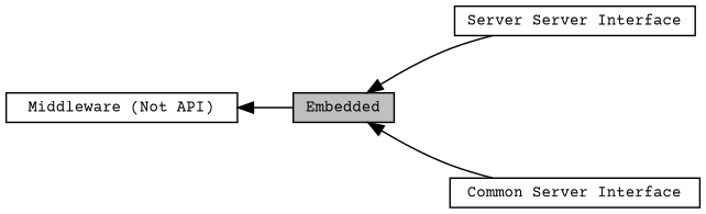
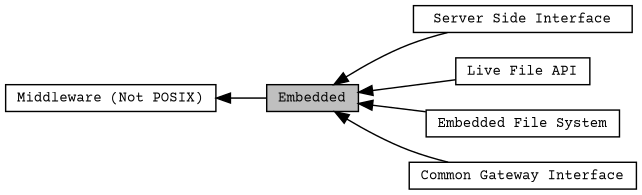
  digraph {
    fontname="Courier Prime"
    rankdir=LR
    node [color=black fillcolor=white fontname="Courier Prime" fontsize=10 shape=box style=filled]
    edge [dir=back fontname="Courier Prime" fontsize=10 labelfontname=Helvetica labelfontsize=10 shape=plaintext style=solid]
    n1 [fillcolor=grey75 fontcolor=black height=0.2 label=Embedded width=0.4]
-   n2 [height=0.2 label="Server Server Interface" width=0.4]
-   n5 [height=0.2 label="Common Server Interface" width=0.4]
-   n6 [height=0.2 label="Middleware (Not API)" width=0.4]
+   n2 [height=0.2 label="Server Side Interface" width=0.4]
+   n3 [height=0.2 label="Live File API" width=0.4]
+   n4 [height=0.2 label="Embedded File System" width=0.4]
+   n5 [height=0.2 label="Common Gateway Interface" width=0.4]
+   n6 [height=0.2 label="Middleware (Not POSIX)" width=0.4]
    n1 -> n2
+   n1 -> n3
+   n1 -> n4
    n1 -> n5
    n6 -> n1
  }
